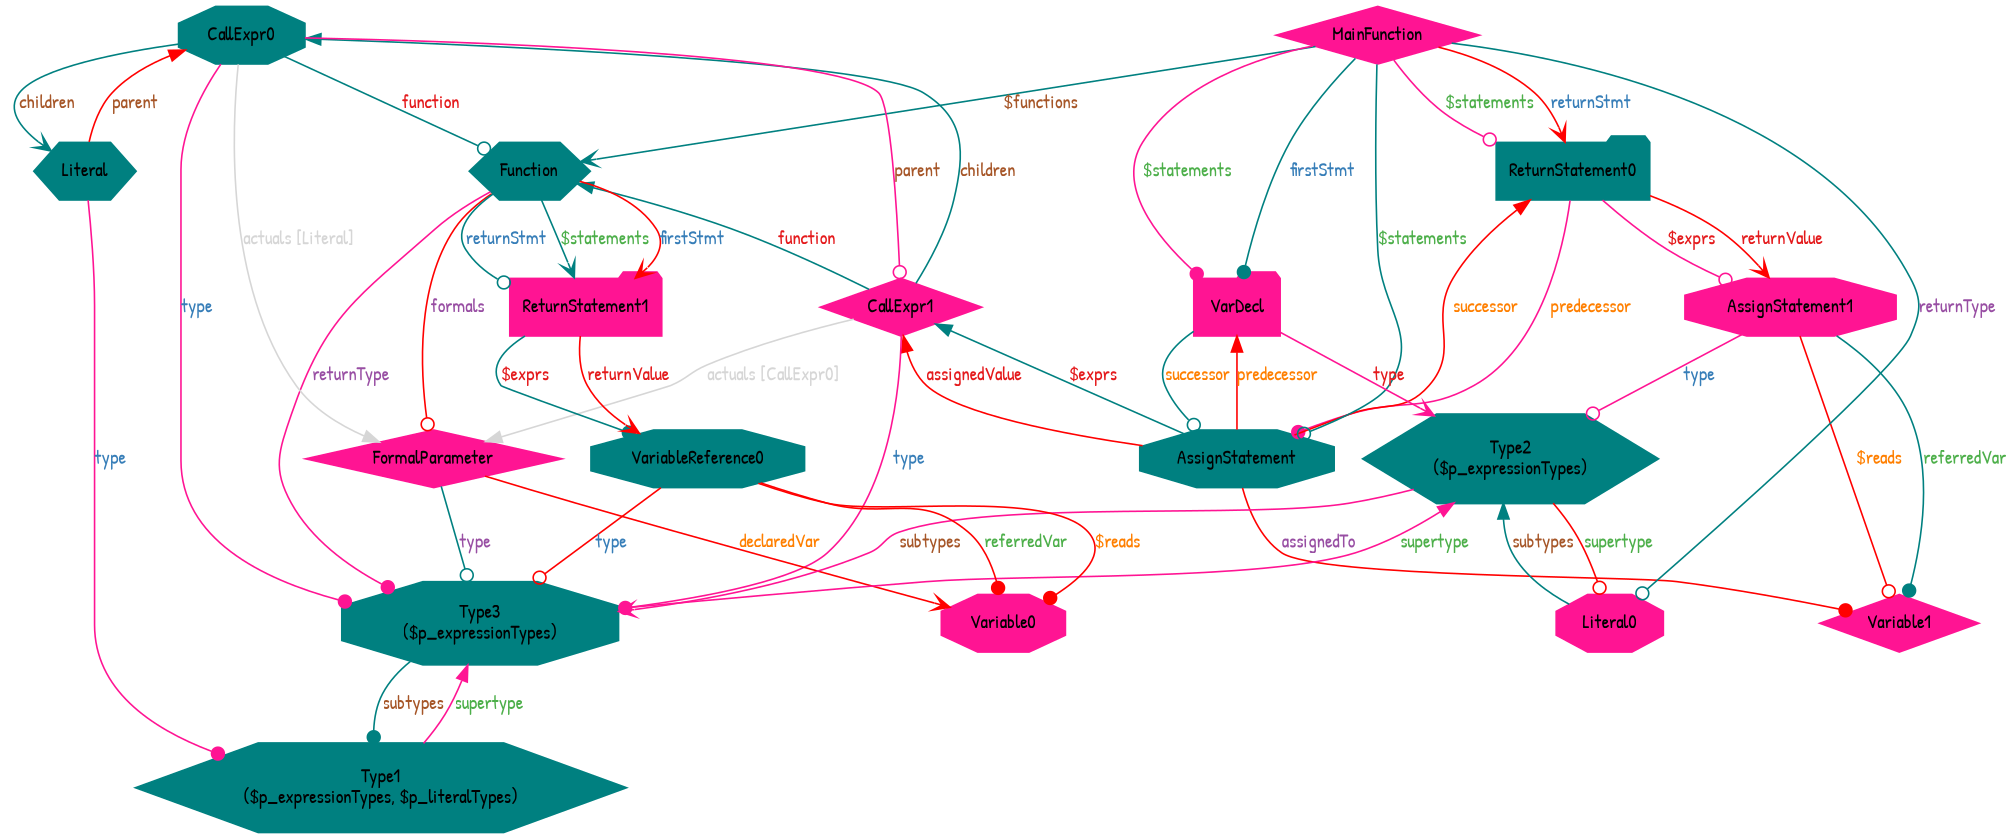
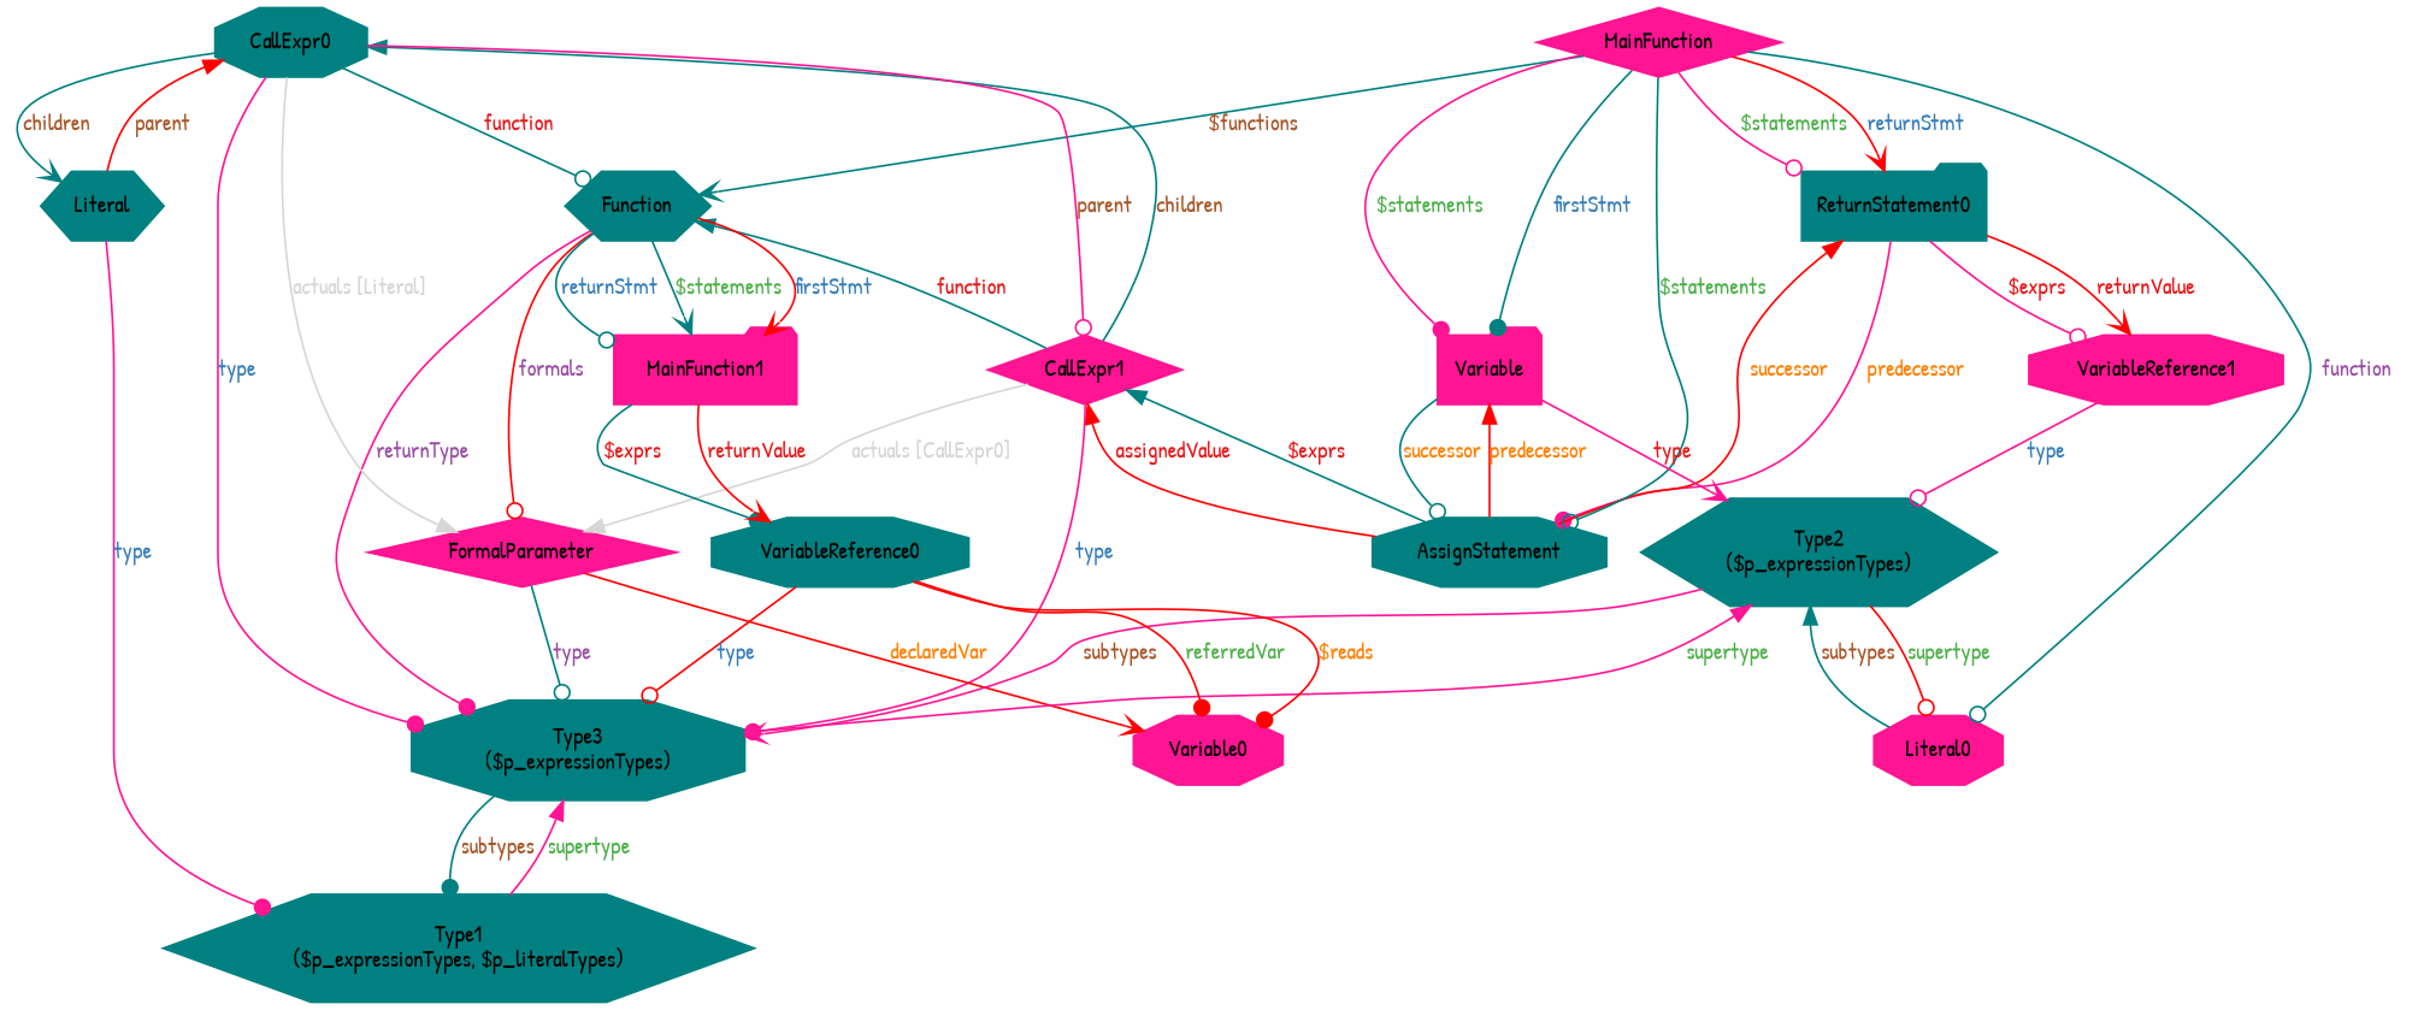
  digraph {
    fontname="Patrick Hand"
    fontsize=12
    rankdir=TB
    node [color=deeppink fontcolor="#000000" fontname="Patrick Hand" fontsize=12 shape=octagon style="filled, solid"]
    edge [color=teal dir=forward fontcolor="#e41a1c" fontname="Patrick Hand" fontsize=12 style=solid uuid="<Function, ReturnStatement1>" weight=1 arrowhead=odot]
    n1 [label=CallExpr1 shape=diamond uuid=CallExpr1]
    n2 [color=teal label=AssignStatement uuid=AssignStatement]
    n3 [label=FormalParameter shape=diamond uuid=FormalParameter]
    n4 [color=teal label="Type3\n($p_expressionTypes)" uuid=Type3]
-   n5 [label=Variable1 shape=diamond uuid=Variable1]
    n6 [label=Variable0 uuid=Variable0]
    n7 [color=teal label="Type1\n($p_expressionTypes, $p_literalTypes)" shape=hexagon uuid=Type1]
    n8 [color=teal label=ReturnStatement0 shape=folder uuid=ReturnStatement0]
-   n9 [label=AssignStatement1 uuid=VariableReference1]
+   n9 [label=VariableReference1 uuid=VariableReference1]
    n10 [color=teal label="Type2\n($p_expressionTypes)" shape=hexagon uuid=Type2]
    n11 [label=Literal0 uuid=Type0]
-   n12 [label=ReturnStatement1 shape=folder uuid=ReturnStatement1]
+   n12 [label=MainFunction1 shape=folder uuid=ReturnStatement1]
    n13 [color=teal label=VariableReference0 uuid=VariableReference0]
    n14 [label=MainFunction shape=diamond uuid=MainFunction]
    n15 [color=teal label=Function shape=hexagon uuid=Function]
-   n16 [label=VarDecl shape=folder uuid=VarDecl]
+   n16 [label=Variable shape=folder uuid=VarDecl]
    n17 [color=teal label=CallExpr0 uuid=CallExpr0]
    n18 [color=teal label=Literal shape=hexagon uuid=Literal]
    n1 -> n2 [dir=back label="$exprs" uuid="<AssignStatement, CallExpr1>" arrowhead=""]
    n1 -> n2 [color=red dir=back label=assignedValue uuid="<AssignStatement, CallExpr1>" arrowhead=""]
    n1 -> n3 [color="#d6d6d6" fontcolor="#d6d6d6" label="actuals [CallExpr0]" uuid="<CallExpr1, CallExpr0, FormalParameter>" arrowhead=""]
    n1 -> n4 [arrowhead=dot color=deeppink fontcolor="#377eb8" label=type uuid="<CallExpr1, Type3>"]
-   n2 -> n5 [arrowhead=dot color=red fontcolor="#984ea3" label=assignedTo uuid="<AssignStatement, Variable1>"]
    n3 -> n4 [fontcolor="#984ea3" label=type uuid="<FormalParameter, Type3>"]
    n3 -> n6 [arrowhead=vee color=red fontcolor="#ff7f00" label=declaredVar uuid="<FormalParameter, Variable0>"]
    n4 -> n7 [arrowhead=dot fontcolor="#a65628" label=subtypes uuid="<Type3, Type1>"]
    n4 -> n7 [color=deeppink dir=back fontcolor="#4daf4a" label=supertype uuid="<Type1, Type3>" arrowhead=""]
    n8 -> n2 [arrowhead=dot color=deeppink fontcolor="#ff7f00" label=predecessor uuid="<ReturnStatement0, AssignStatement>"]
    n8 -> n2 [color=red dir=back fontcolor="#ff7f00" label=successor uuid="<AssignStatement, ReturnStatement0>" arrowhead=""]
    n8 -> n9 [color=deeppink label="$exprs" uuid="<ReturnStatement0, VariableReference1>"]
    n8 -> n9 [arrowhead=vee color=red label=returnValue uuid="<ReturnStatement0, VariableReference1>"]
-   n9 -> n5 [color=red fontcolor="#ff7f00" label="$reads" uuid="<VariableReference1, Variable1>"]
-   n9 -> n5 [arrowhead=dot fontcolor="#4daf4a" label=referredVar uuid="<VariableReference1, Variable1>"]
    n9 -> n10 [color=deeppink fontcolor="#377eb8" label=type uuid="<VariableReference1, Type2>"]
    n10 -> n4 [arrowhead=vee color=deeppink fontcolor="#a65628" label=subtypes uuid="<Type2, Type3>"]
    n10 -> n4 [color=deeppink dir=back fontcolor="#4daf4a" label=supertype uuid="<Type3, Type2>" arrowhead=""]
    n10 -> n11 [dir=back fontcolor="#a65628" label=subtypes uuid="<Type0, Type2>" arrowhead=""]
    n10 -> n11 [color=red fontcolor="#4daf4a" label=supertype uuid="<Type2, Type0>"]
    n12 -> n13 [arrowhead=dot label="$exprs" uuid="<ReturnStatement1, VariableReference0>"]
    n12 -> n13 [arrowhead=vee color=red label=returnValue uuid="<ReturnStatement1, VariableReference0>"]
    n13 -> n4 [color=red fontcolor="#377eb8" label=type uuid="<VariableReference0, Type3>"]
    n13 -> n6 [arrowhead=dot color=red fontcolor="#ff7f00" label="$reads" uuid="<VariableReference0, Variable0>"]
    n13 -> n6 [arrowhead=dot color=red fontcolor="#4daf4a" label=referredVar uuid="<VariableReference0, Variable0>"]
    n14 -> n2 [fontcolor="#4daf4a" label="$statements" uuid="<MainFunction, AssignStatement>"]
    n14 -> n8 [color=deeppink fontcolor="#4daf4a" label="$statements" uuid="<MainFunction, ReturnStatement0>"]
    n14 -> n8 [arrowhead=vee color=red fontcolor="#377eb8" label=returnStmt uuid="<MainFunction, ReturnStatement0>"]
-   n14 -> n11 [fontcolor="#984ea3" label=returnType uuid="<MainFunction, Type0>"]
+   n14 -> n11 [fontcolor="#984ea3" label=function uuid="<MainFunction, Type0>"]
    n14 -> n15 [arrowhead=vee fontcolor="#a65628" label="$functions" uuid="<MainFunction, Function>"]
    n14 -> n16 [arrowhead=dot color=deeppink fontcolor="#4daf4a" label="$statements" uuid="<MainFunction, VarDecl>"]
    n14 -> n16 [arrowhead=dot fontcolor="#377eb8" label=firstStmt uuid="<MainFunction, VarDecl>"]
    n15 -> n1 [dir=back label=function uuid="<CallExpr1, Function>" arrowhead=""]
    n15 -> n3 [color=red fontcolor="#984ea3" label=formals uuid="<Function, FormalParameter>"]
    n15 -> n4 [arrowhead=dot color=deeppink fontcolor="#984ea3" label=returnType uuid="<Function, Type3>"]
    n15 -> n12 [arrowhead=vee fontcolor="#4daf4a" label="$statements"]
    n15 -> n12 [arrowhead=vee color=red fontcolor="#377eb8" label=firstStmt]
    n15 -> n12 [fontcolor="#377eb8" label=returnStmt]
    n16 -> n2 [color=red dir=back fontcolor="#ff7f00" label=predecessor uuid="<AssignStatement, VarDecl>" arrowhead=""]
    n16 -> n2 [fontcolor="#ff7f00" label=successor uuid="<VarDecl, AssignStatement>"]
    n16 -> n10 [arrowhead=vee color=deeppink label=type uuid="<VarDecl, Type2>"]
    n17 -> n1 [dir=back fontcolor="#a65628" label=children uuid="<CallExpr1, CallExpr0>" arrowhead=""]
    n17 -> n1 [color=deeppink fontcolor="#a65628" label=parent uuid="<CallExpr0, CallExpr1>"]
    n17 -> n3 [color="#d6d6d6" fontcolor="#d6d6d6" label="actuals [Literal]" uuid="<CallExpr0, Literal, FormalParameter>" arrowhead=""]
    n17 -> n4 [arrowhead=dot color=deeppink fontcolor="#377eb8" label=type uuid="<CallExpr0, Type3>"]
    n17 -> n15 [label=function uuid="<CallExpr0, Function>"]
    n17 -> n18 [arrowhead=vee fontcolor="#a65628" label=children uuid="<CallExpr0, Literal>"]
    n17 -> n18 [color=red dir=back fontcolor="#a65628" label=parent uuid="<Literal, CallExpr0>" arrowhead=""]
    n18 -> n7 [arrowhead=dot color=deeppink fontcolor="#377eb8" label=type uuid="<Literal, Type1>"]
  }
